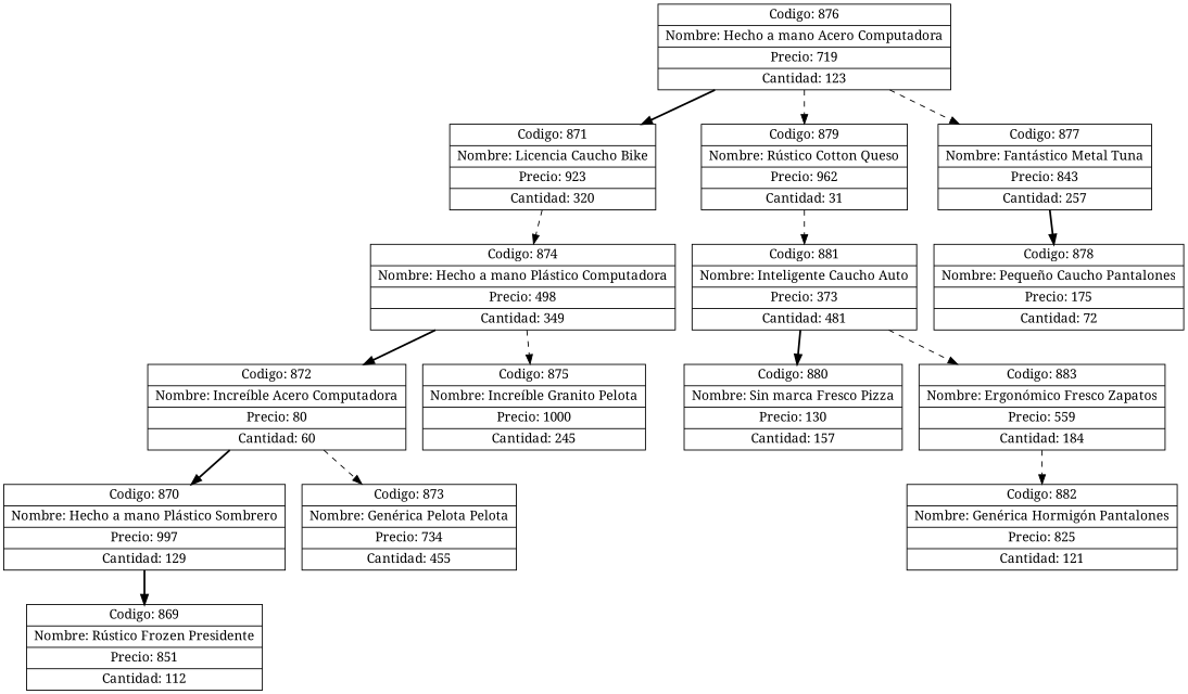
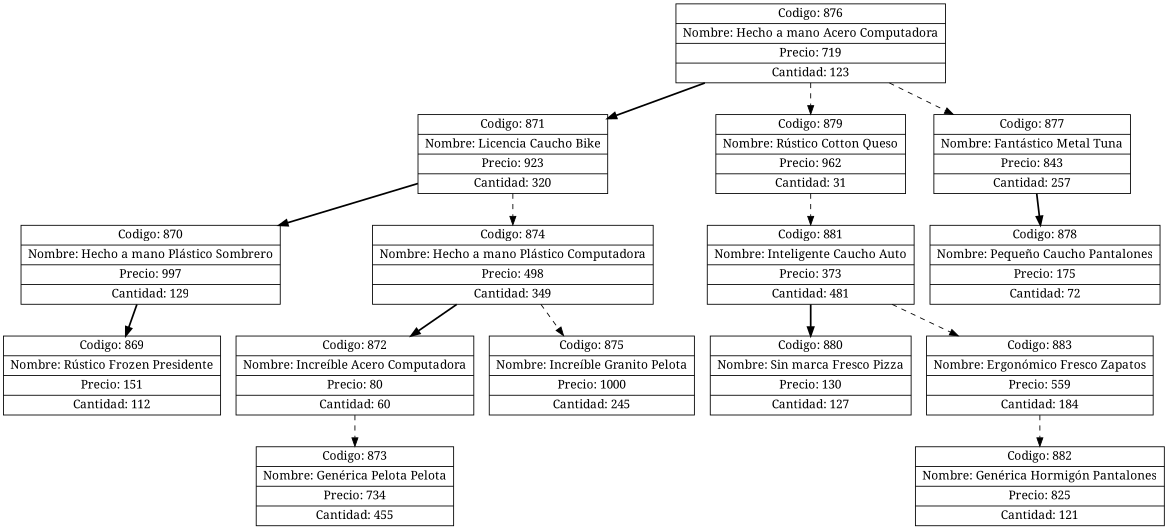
  digraph {
    fontname="Noto Serif"
    node [fontname="Noto Serif" shape=record]
    edge [fontname="Noto Serif" style=dashed]
    n1 [label="{ Codigo: 876 | Nombre: Hecho a mano Acero Computadora | Precio: 719 | Cantidad: 123}"]
    n2 [label="{ Codigo: 871 | Nombre: Licencia Caucho Bike | Precio: 923 | Cantidad: 320}"]
    n3 [label="{ Codigo: 879 | Nombre: Rústico Cotton Queso | Precio: 962 | Cantidad: 31}"]
    n4 [label="{ Codigo: 877 | Nombre: Fantástico Metal Tuna | Precio: 843 | Cantidad: 257}"]
    n5 [label="{ Codigo: 870 | Nombre: Hecho a mano Plástico Sombrero | Precio: 997 | Cantidad: 129}"]
    n6 [label="{ Codigo: 874 | Nombre: Hecho a mano Plástico Computadora | Precio: 498 | Cantidad: 349}"]
    n7 [label="{ Codigo: 881 | Nombre: Inteligente Caucho Auto | Precio: 373 | Cantidad: 481}"]
-   n8 [label="{ Codigo: 869 | Nombre: Rústico Frozen Presidente | Precio: 851 | Cantidad: 112}"]
+   n8 [label="{ Codigo: 869 | Nombre: Rústico Frozen Presidente | Precio: 151 | Cantidad: 112}"]
    n9 [label="{ Codigo: 872 | Nombre: Increíble Acero Computadora | Precio: 80 | Cantidad: 60}"]
    n10 [label="{ Codigo: 875 | Nombre: Increíble Granito Pelota | Precio: 1000 | Cantidad: 245}"]
    n11 [label="{ Codigo: 873 | Nombre: Genérica Pelota Pelota | Precio: 734 | Cantidad: 455}"]
    n12 [label="{ Codigo: 878 | Nombre: Pequeño Caucho Pantalones | Precio: 175 | Cantidad: 72}"]
-   n13 [label="{ Codigo: 880 | Nombre: Sin marca Fresco Pizza | Precio: 130 | Cantidad: 157}"]
+   n13 [label="{ Codigo: 880 | Nombre: Sin marca Fresco Pizza | Precio: 130 | Cantidad: 127}"]
    n14 [label="{ Codigo: 883 | Nombre: Ergonómico Fresco Zapatos | Precio: 559 | Cantidad: 184}"]
    n15 [label="{ Codigo: 882 | Nombre: Genérica Hormigón Pantalones | Precio: 825 | Cantidad: 121}"]
    n1 -> n2 [style=bold]
    n1 -> n3
    n1 -> n4
-   n9 -> n5 [style=bold]
+   n2 -> n5 [style=bold]
    n2 -> n6
    n3 -> n7
    n4 -> n12 [style=bold]
    n5 -> n8 [style=bold]
    n6 -> n9 [style=bold]
    n6 -> n10
    n7 -> n13 [style=bold]
    n7 -> n14
    n9 -> n11
    n14 -> n15
  }
